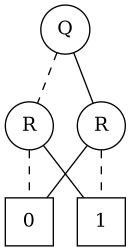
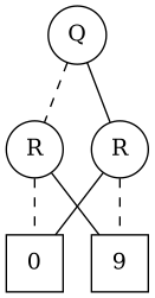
  digraph {
    node [shape=circle]
    edge [arrowhead=none]
    n1 [label=0 shape=square]
-   n2 [label=1 shape=square]
+   n2 [label=9 shape=square]
    n3 [label=R]
    n4 [label=R]
    n5 [label=Q]
    n3 -> n1 [style=dashed]
    n3 -> n2
    n4 -> n1
    n4 -> n2 [style=dashed]
    n5 -> n3 [style=dashed]
    n5 -> n4
  }
